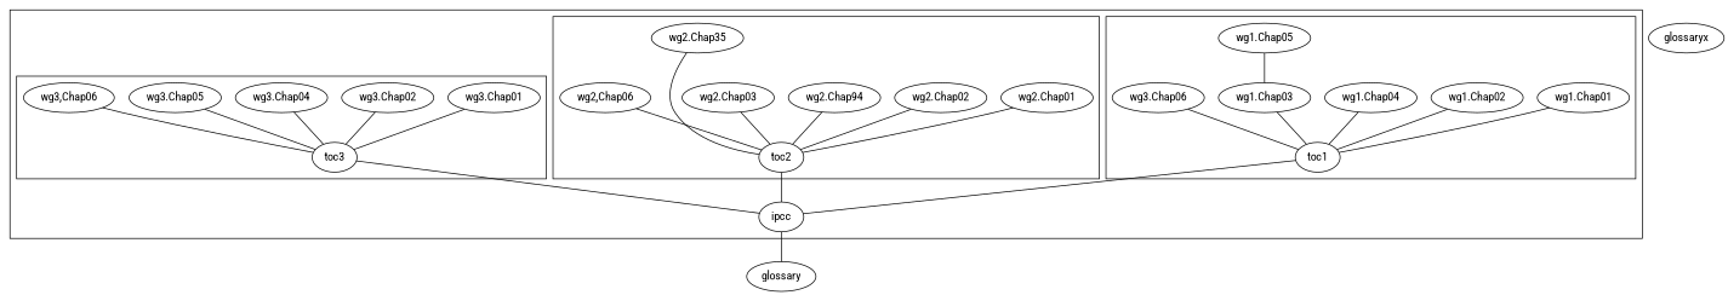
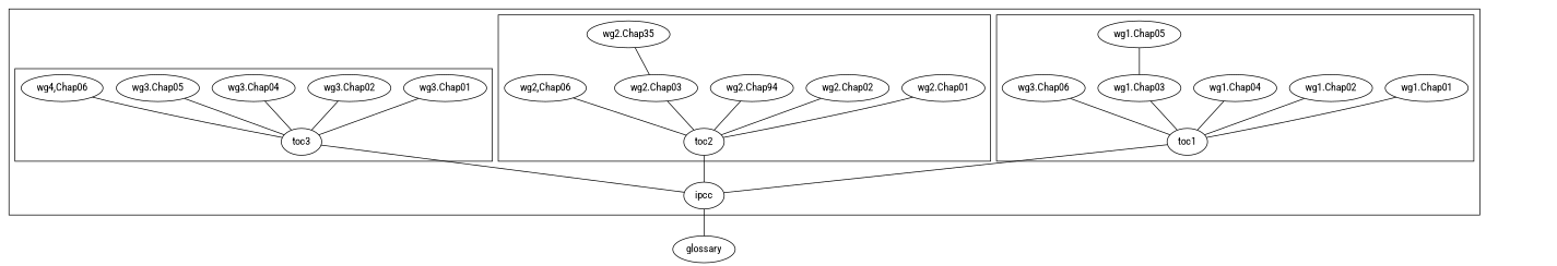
  graph {
    fontname="Roboto Condensed"
    node [fontname="Roboto Condensed"]
    edge [fontname="Roboto Condensed"]
    "wg1.Chap01"
    toc1
    "wg1.Chap02"
    "wg1.Chap03"
    "wg1.Chap04"
    "wg1.Chap05"
    n7 [label="wg3.Chap06"]
    "wg2.Chap01"
    toc2
    "wg2.Chap02"
    "wg2.Chap03"
    n12 [label="wg2.Chap94"]
    n13 [label="wg2.Chap35"]
    "wg2,Chap06"
    "wg3.Chap01"
    toc3
    "wg3.Chap02"
    "wg3.Chap04"
    "wg3.Chap05"
-   "wg3,Chap06"
+   "wg3,Chap06" [label="wg4,Chap06"]
    ipcc
    glossary
-   glossaryx
    subgraph cluster_1 {
      ipcc
      subgraph cluster_2 {
        "wg1.Chap01"
        toc1
        "wg1.Chap02"
        "wg1.Chap03"
        "wg1.Chap04"
        "wg1.Chap05"
        n7
      }
      subgraph cluster_3 {
        "wg2.Chap01"
        toc2
        "wg2.Chap02"
        "wg2.Chap03"
        n12
        n13
        "wg2,Chap06"
      }
      subgraph cluster_4 {
        "wg3.Chap01"
        toc3
        "wg3.Chap02"
        "wg3.Chap04"
        "wg3.Chap05"
        "wg3,Chap06"
      }
    }
    "wg1.Chap01" -- toc1
    toc1 -- ipcc
    "wg1.Chap02" -- toc1
    "wg1.Chap03" -- toc1
    "wg1.Chap04" -- toc1
    "wg1.Chap05" -- "wg1.Chap03"
    n7 -- toc1
    "wg2.Chap01" -- toc2
    toc2 -- ipcc
    "wg2.Chap02" -- toc2
    "wg2.Chap03" -- toc2
    n12 -- toc2
-   n13 -- toc2
+   n13 -- "wg2.Chap03"
    "wg2,Chap06" -- toc2
    "wg3.Chap01" -- toc3
    toc3 -- ipcc
    "wg3.Chap02" -- toc3
    "wg3.Chap04" -- toc3
    "wg3.Chap05" -- toc3
    "wg3,Chap06" -- toc3
    ipcc -- glossary
  }
